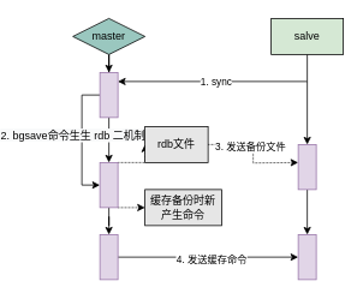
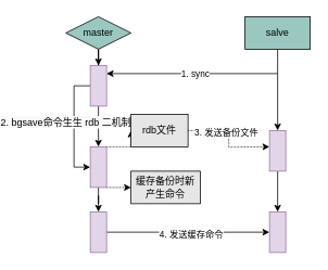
  <mxCell id="0" />
  <mxCell id="1" parent="0" />
  <mxCell id="2" style="edgeStyle=orthogonalEdgeStyle;rounded=0;orthogonalLoop=1;jettySize=auto;html=1;" parent="1" source="3" target="9" edge="1"><mxGeometry relative="1" as="geometry"><mxPoint x="60" y="120" as="targetPoint" /></mxGeometry></mxCell>
  <mxCell id="3" value="master" style="rhombus;whiteSpace=wrap;html=1;fillColor=#9AC7BF;" parent="1" vertex="1"><mxGeometry x="20" y="20" width="80" height="40" as="geometry" /></mxCell>
  <mxCell id="4" style="edgeStyle=orthogonalEdgeStyle;rounded=0;orthogonalLoop=1;jettySize=auto;html=1;exitX=0.5;exitY=1;exitDx=0;exitDy=0;" parent="1" source="5" edge="1"><mxGeometry relative="1" as="geometry"><mxPoint x="280" y="160" as="targetPoint" /><Array as="points"><mxPoint x="280" y="90" /><mxPoint x="280" y="90" /></Array></mxGeometry></mxCell>
- <mxCell id="5" value="salve" style="rounded=0;whiteSpace=wrap;html=1;fillColor=#D5E8D4;" parent="1" vertex="1"><mxGeometry x="240" y="20" width="80" height="40" as="geometry" /></mxCell>
+ <mxCell id="5" value="salve" style="rounded=0;whiteSpace=wrap;html=1;fillColor=#9ac7bf;" parent="1" vertex="1"><mxGeometry x="240" y="20" width="80" height="40" as="geometry" /></mxCell>
  <mxCell id="6" value="" style="edgeStyle=orthogonalEdgeStyle;rounded=0;orthogonalLoop=1;jettySize=auto;html=1;" parent="1" source="9" target="15" edge="1"><mxGeometry relative="1" as="geometry" /></mxCell>
  <mxCell id="7" style="edgeStyle=orthogonalEdgeStyle;rounded=0;orthogonalLoop=1;jettySize=auto;html=1;exitX=0;exitY=0.5;exitDx=0;exitDy=0;entryX=0;entryY=0.5;entryDx=0;entryDy=0;" parent="1" source="9" target="15" edge="1"><mxGeometry relative="1" as="geometry" /></mxCell>
  <mxCell id="8" value="&lt;span style=&quot;font-size: 12px ; background-color: rgb(248 , 249 , 250)&quot;&gt;2. bgsave命令生生 rdb 二机制文件&lt;/span&gt;" style="edgeLabel;html=1;align=center;verticalAlign=middle;resizable=0;points=[];" parent="7" vertex="1" connectable="0"><mxGeometry x="-0.086" y="1" relative="1" as="geometry"><mxPoint as="offset" /></mxGeometry></mxCell>
  <mxCell id="9" value="" style="rounded=0;whiteSpace=wrap;html=1;fillColor=#e1d5e7;strokeColor=#9673a6;" parent="1" vertex="1"><mxGeometry x="50" y="80" width="20" height="50" as="geometry" /></mxCell>
  <mxCell id="10" value="" style="endArrow=classic;html=1;" parent="1" edge="1"><mxGeometry width="50" height="50" relative="1" as="geometry"><mxPoint x="280" y="90" as="sourcePoint" /><mxPoint x="70" y="90" as="targetPoint" /></mxGeometry></mxCell>
  <mxCell id="11" value="1. sync" style="edgeLabel;html=1;align=center;verticalAlign=middle;resizable=0;points=[];" parent="10" vertex="1" connectable="0"><mxGeometry x="-0.027" relative="1" as="geometry"><mxPoint as="offset" /></mxGeometry></mxCell>
  <mxCell id="12" style="edgeStyle=orthogonalEdgeStyle;rounded=0;orthogonalLoop=1;jettySize=auto;html=1;exitX=1;exitY=0;exitDx=0;exitDy=0;entryX=0;entryY=0.5;entryDx=0;entryDy=0;dashed=1;dashPattern=1 1;" parent="1" source="15" target="16" edge="1"><mxGeometry relative="1" as="geometry" /></mxCell>
  <mxCell id="13" style="edgeStyle=orthogonalEdgeStyle;rounded=0;orthogonalLoop=1;jettySize=auto;html=1;exitX=1;exitY=1;exitDx=0;exitDy=0;entryX=0;entryY=0.5;entryDx=0;entryDy=0;dashed=1;dashPattern=1 1;" parent="1" source="15" target="19" edge="1"><mxGeometry relative="1" as="geometry" /></mxCell>
  <mxCell id="14" value="" style="edgeStyle=orthogonalEdgeStyle;rounded=0;orthogonalLoop=1;jettySize=auto;html=1;" parent="1" source="15" target="24" edge="1"><mxGeometry relative="1" as="geometry" /></mxCell>
  <mxCell id="15" value="" style="rounded=0;whiteSpace=wrap;html=1;fillColor=#e1d5e7;strokeColor=#9673a6;" parent="1" vertex="1"><mxGeometry x="50" y="180" width="20" height="50" as="geometry" /></mxCell>
  <mxCell id="16" value="rdb文件" style="rounded=0;whiteSpace=wrap;html=1;fillColor=#E6E6E6;" parent="1" vertex="1"><mxGeometry x="100" y="140" width="70" height="40" as="geometry" /></mxCell>
  <mxCell id="17" style="edgeStyle=orthogonalEdgeStyle;rounded=0;orthogonalLoop=1;jettySize=auto;html=1;exitX=1;exitY=0.5;exitDx=0;exitDy=0;dashed=1;dashPattern=1 1;" parent="1" source="16" edge="1"><mxGeometry relative="1" as="geometry"><mxPoint x="270" y="180" as="targetPoint" /></mxGeometry></mxCell>
  <mxCell id="18" value="3. 发送备份文件" style="edgeLabel;html=1;align=center;verticalAlign=middle;resizable=0;points=[];" parent="17" vertex="1" connectable="0"><mxGeometry x="-0.24" y="-2" relative="1" as="geometry"><mxPoint as="offset" /></mxGeometry></mxCell>
  <mxCell id="19" value="缓存备份时新产生命令" style="rounded=0;whiteSpace=wrap;html=1;fillColor=#E6E6E6;" parent="1" vertex="1"><mxGeometry x="100" y="210" width="85" height="40" as="geometry" /></mxCell>
  <mxCell id="20" style="edgeStyle=orthogonalEdgeStyle;rounded=0;orthogonalLoop=1;jettySize=auto;html=1;exitX=0.5;exitY=1;exitDx=0;exitDy=0;entryX=0.5;entryY=0;entryDx=0;entryDy=0;" parent="1" source="21" target="25" edge="1"><mxGeometry relative="1" as="geometry" /></mxCell>
  <mxCell id="21" value="" style="rounded=0;whiteSpace=wrap;html=1;fillColor=#e1d5e7;strokeColor=#9673a6;" parent="1" vertex="1"><mxGeometry x="270" y="160" width="20" height="50" as="geometry" /></mxCell>
  <mxCell id="22" style="edgeStyle=orthogonalEdgeStyle;rounded=0;orthogonalLoop=1;jettySize=auto;html=1;exitX=1;exitY=0.5;exitDx=0;exitDy=0;entryX=0;entryY=0.5;entryDx=0;entryDy=0;" parent="1" source="24" target="25" edge="1"><mxGeometry relative="1" as="geometry" /></mxCell>
  <mxCell id="23" value="4. 发送缓存命令" style="edgeLabel;html=1;align=center;verticalAlign=middle;resizable=0;points=[];" parent="22" vertex="1" connectable="0"><mxGeometry x="0.03" y="-2" relative="1" as="geometry"><mxPoint as="offset" /></mxGeometry></mxCell>
  <mxCell id="24" value="" style="rounded=0;whiteSpace=wrap;html=1;fillColor=#e1d5e7;strokeColor=#9673a6;" parent="1" vertex="1"><mxGeometry x="50" y="260" width="20" height="50" as="geometry" /></mxCell>
  <mxCell id="25" value="" style="rounded=0;whiteSpace=wrap;html=1;fillColor=#e1d5e7;strokeColor=#9673a6;" parent="1" vertex="1"><mxGeometry x="270" y="260" width="20" height="50" as="geometry" /></mxCell>
